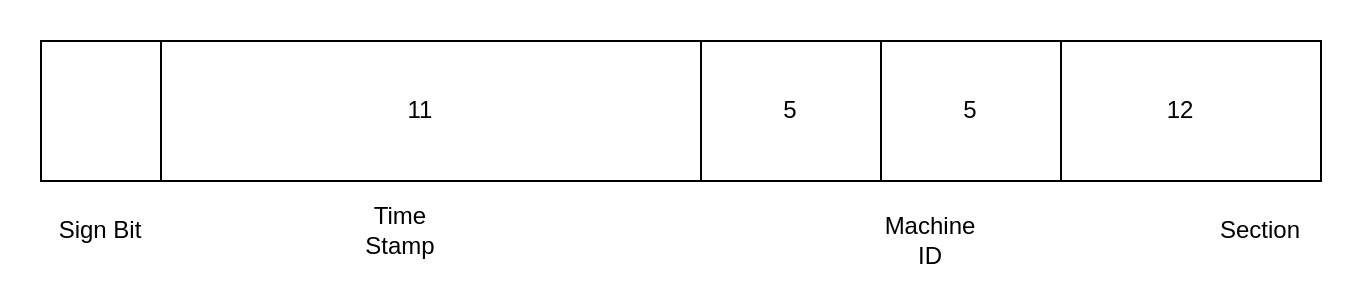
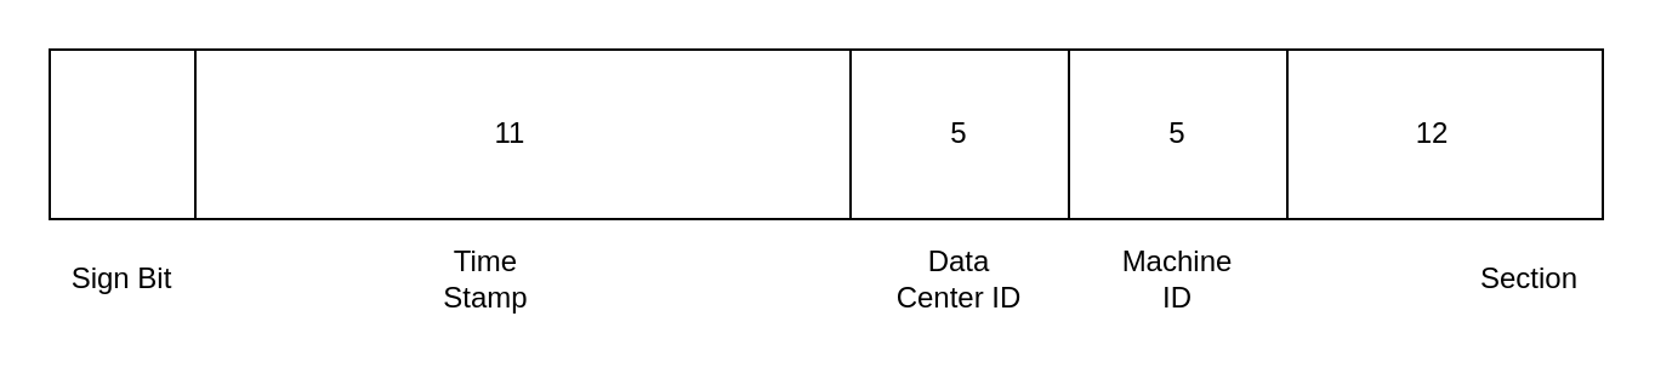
  <mxCell id="0" />
  <mxCell id="1" parent="0" />
  <mxCell id="2" value="" style="rounded=0;whiteSpace=wrap;html=1;" vertex="1" parent="1"><mxGeometry x="20" y="20" width="640" height="70" as="geometry" /></mxCell>
  <mxCell id="3" value="" style="rounded=0;whiteSpace=wrap;html=1;" vertex="1" parent="1"><mxGeometry x="20" y="20" width="60" height="70" as="geometry" /></mxCell>
  <mxCell id="4" value="" style="rounded=0;whiteSpace=wrap;html=1;" vertex="1" parent="1"><mxGeometry x="530" y="20" width="130" height="70" as="geometry" /></mxCell>
  <mxCell id="5" value="" style="rounded=0;whiteSpace=wrap;html=1;" vertex="1" parent="1"><mxGeometry x="440" y="20" width="90" height="70" as="geometry" /></mxCell>
  <mxCell id="6" value="" style="rounded=0;whiteSpace=wrap;html=1;" vertex="1" parent="1"><mxGeometry x="350" y="20" width="90" height="70" as="geometry" /></mxCell>
  <mxCell id="7" value="Sign Bit" style="text;html=1;align=center;verticalAlign=middle;whiteSpace=wrap;rounded=0;" vertex="1" parent="1"><mxGeometry x="20" y="100" width="60" height="30" as="geometry" /></mxCell>
  <mxCell id="8" value="Time Stamp" style="text;html=1;align=center;verticalAlign=middle;whiteSpace=wrap;rounded=0;" vertex="1" parent="1"><mxGeometry x="170" y="100" width="60" height="30" as="geometry" /></mxCell>
- <mxCell id="10" value="Machine ID" style="text;html=1;align=center;verticalAlign=middle;whiteSpace=wrap;rounded=0;" vertex="1" parent="1"><mxGeometry x="435" y="105" width="60" height="30" as="geometry" /></mxCell>
+ <mxCell id="9" value="Data Center ID" style="text;html=1;align=center;verticalAlign=middle;whiteSpace=wrap;rounded=0;" vertex="1" parent="1"><mxGeometry x="365" y="100" width="60" height="30" as="geometry" /></mxCell>
+ <mxCell id="10" value="Machine ID" style="text;html=1;align=center;verticalAlign=middle;whiteSpace=wrap;rounded=0;" vertex="1" parent="1"><mxGeometry x="455" y="100" width="60" height="30" as="geometry" /></mxCell>
  <mxCell id="11" value="Section" style="text;html=1;align=center;verticalAlign=middle;whiteSpace=wrap;rounded=0;" vertex="1" parent="1"><mxGeometry x="600" y="100" width="60" height="30" as="geometry" /></mxCell>
  <mxCell id="12" value="11" style="text;html=1;align=center;verticalAlign=middle;whiteSpace=wrap;rounded=0;" vertex="1" parent="1"><mxGeometry x="180" y="40" width="60" height="30" as="geometry" /></mxCell>
  <mxCell id="13" value="5" style="text;html=1;align=center;verticalAlign=middle;whiteSpace=wrap;rounded=0;" vertex="1" parent="1"><mxGeometry x="365" y="40" width="60" height="30" as="geometry" /></mxCell>
  <mxCell id="14" value="5" style="text;html=1;align=center;verticalAlign=middle;whiteSpace=wrap;rounded=0;" vertex="1" parent="1"><mxGeometry x="455" y="40" width="60" height="30" as="geometry" /></mxCell>
  <mxCell id="15" value="12" style="text;html=1;align=center;verticalAlign=middle;whiteSpace=wrap;rounded=0;" vertex="1" parent="1"><mxGeometry x="560" y="40" width="60" height="30" as="geometry" /></mxCell>
